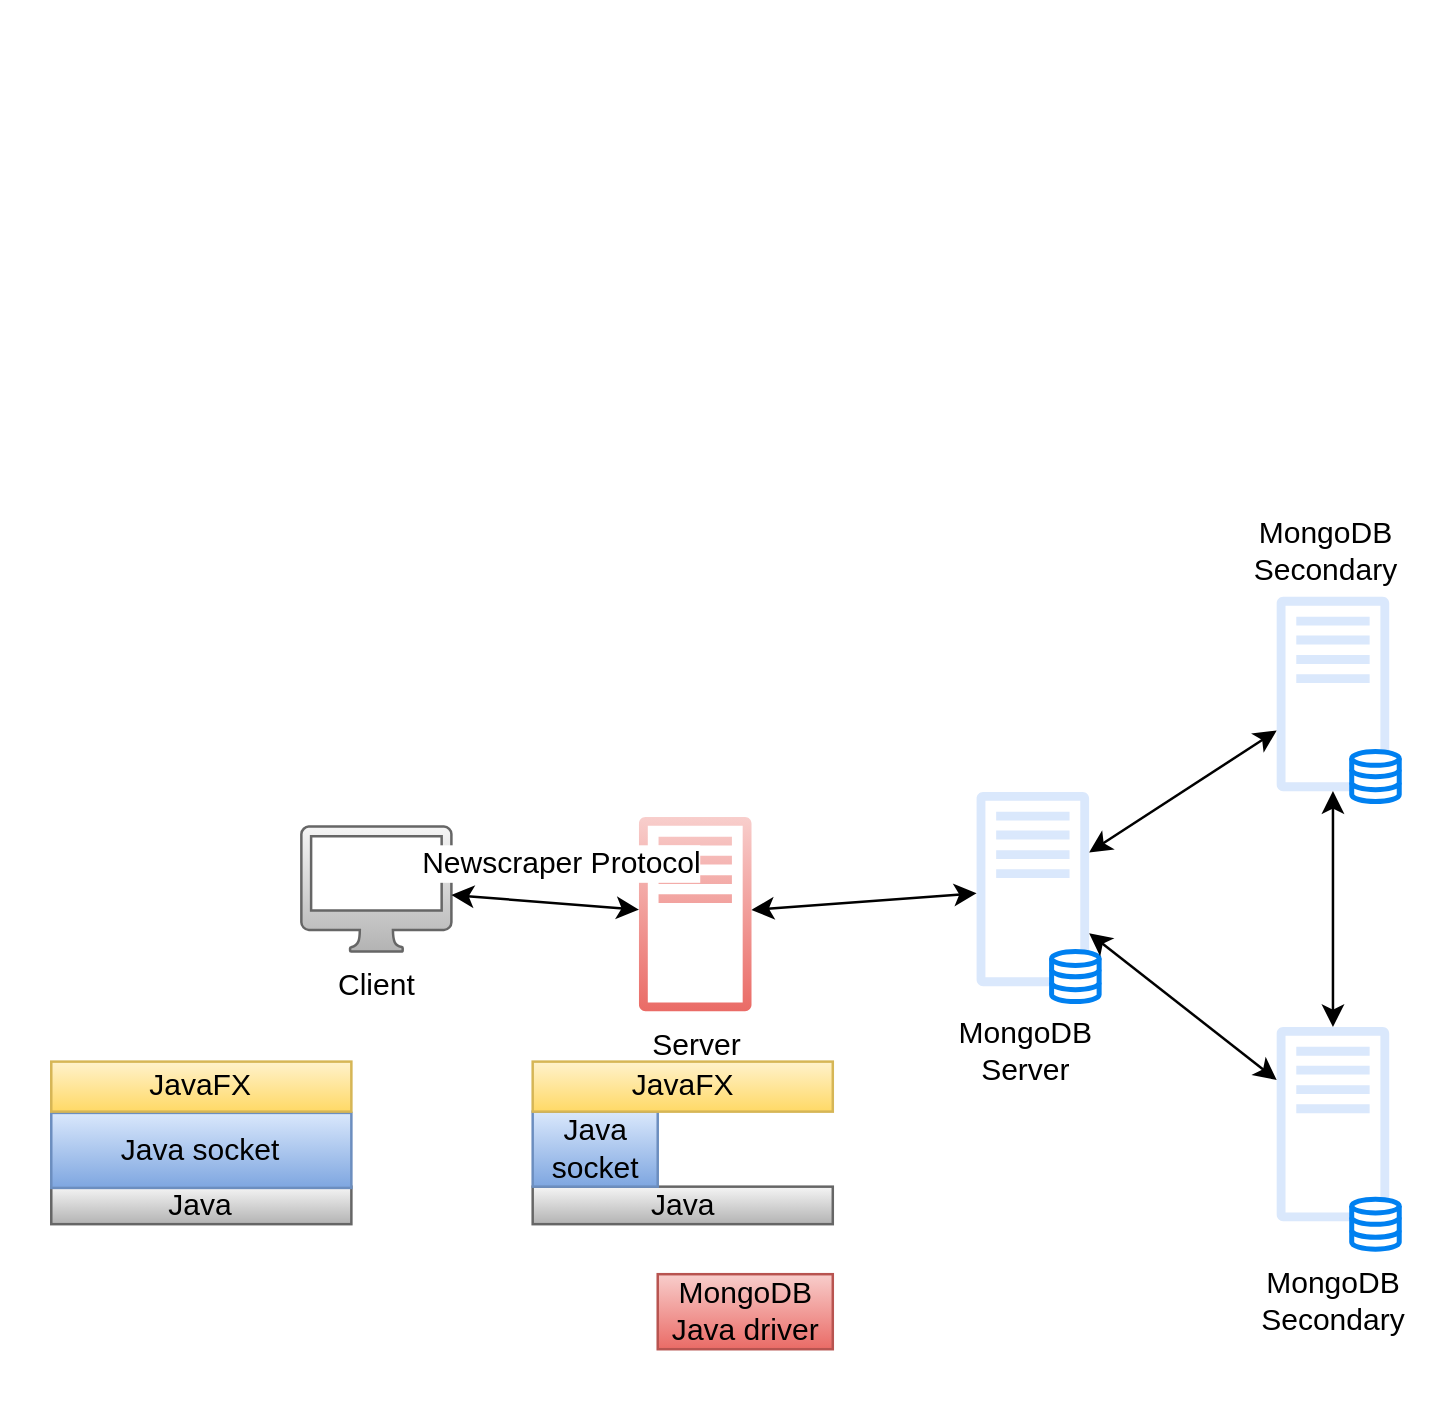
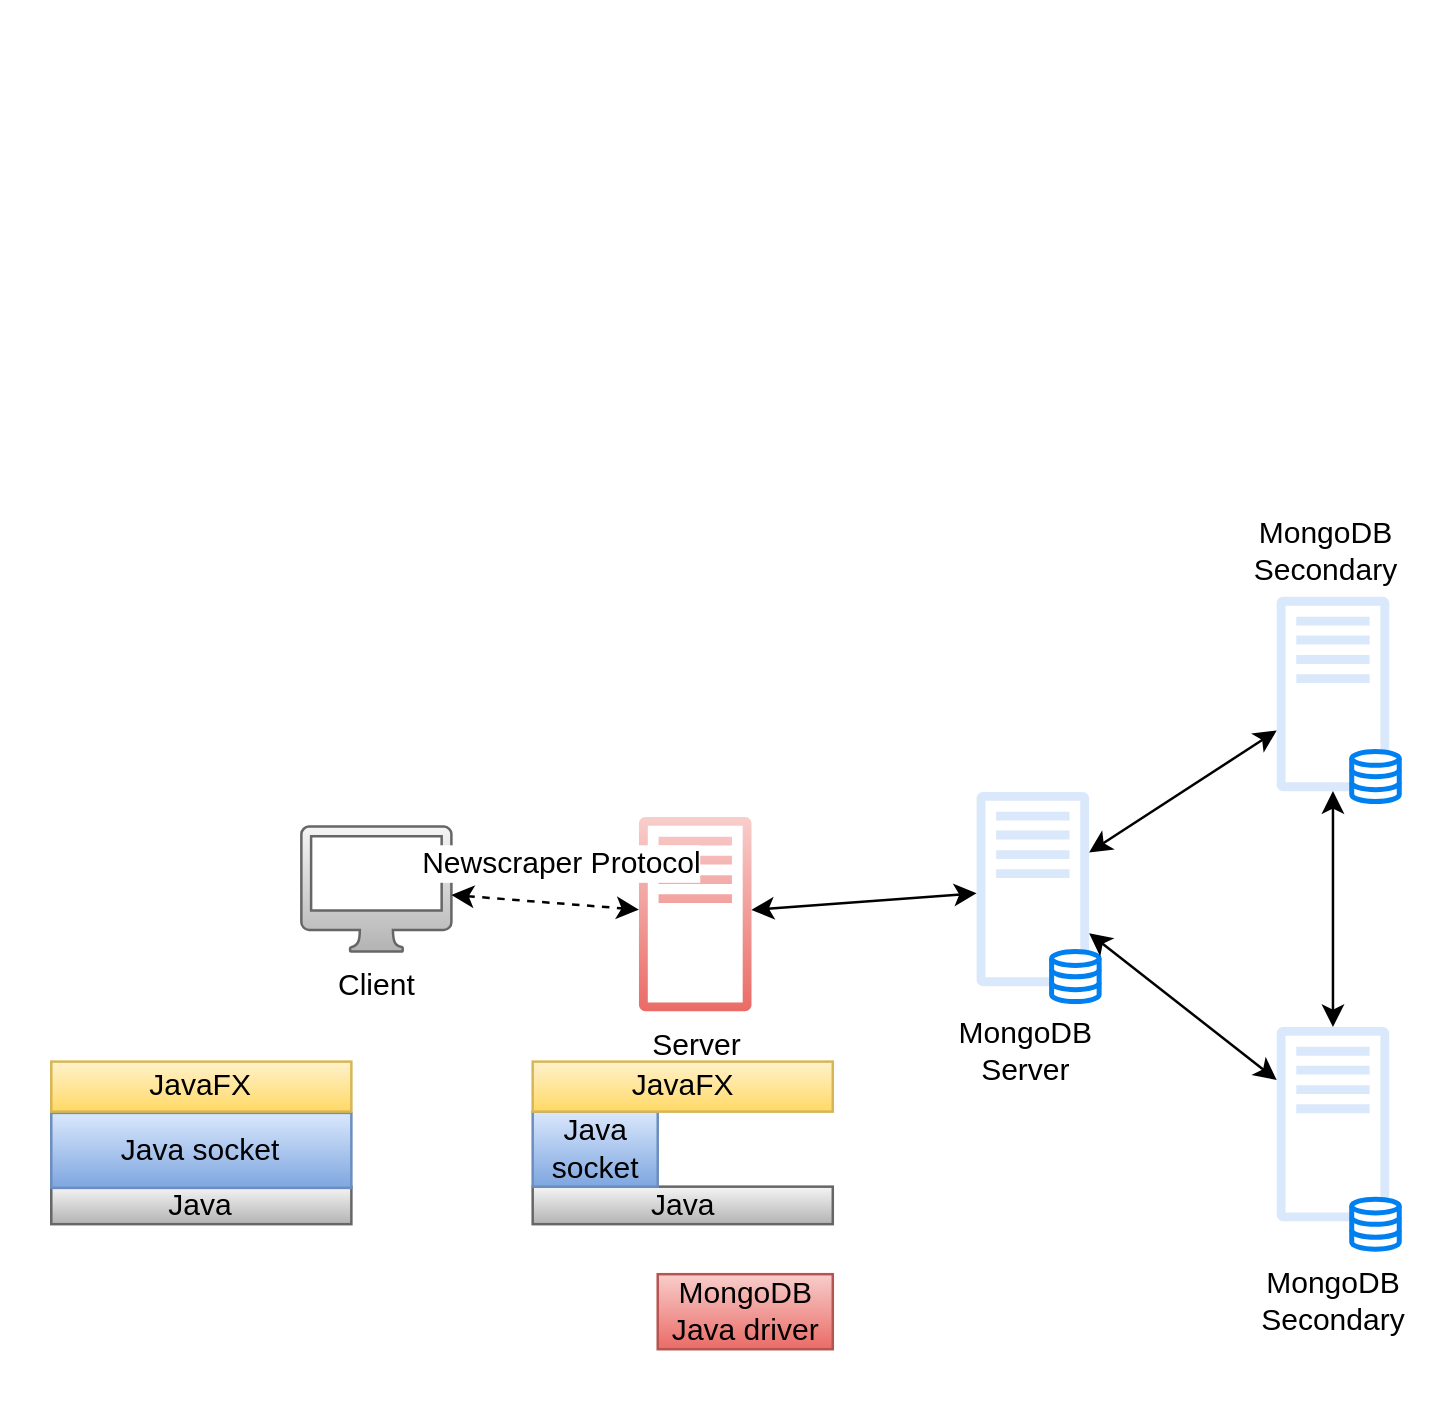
  <mxCell id="0" />
  <mxCell id="1" parent="0" />
  <mxCell id="2" value="&lt;h1&gt;&lt;br&gt;&lt;/h1&gt;" style="text;html=1;strokeColor=none;fillColor=none;spacing=5;spacingTop=-20;whiteSpace=wrap;overflow=hidden;rounded=0;" parent="1" vertex="1"><mxGeometry x="295" y="20" width="65" height="100" as="geometry" /></mxCell>
  <mxCell id="3" value="Client&lt;br&gt;" style="pointerEvents=1;shadow=0;dashed=0;html=1;strokeColor=#666666;fillColor=#f5f5f5;labelPosition=center;verticalLabelPosition=bottom;verticalAlign=top;outlineConnect=0;align=center;shape=mxgraph.office.devices.mac_client;gradientColor=#b3b3b3;" parent="1" vertex="1"><mxGeometry x="120" y="330" width="60" height="50" as="geometry" /></mxCell>
  <mxCell id="4" value="Server" style="outlineConnect=0;gradientColor=#ea6b66;fillColor=#f8cecc;strokeColor=#b85450;dashed=0;verticalLabelPosition=bottom;verticalAlign=top;align=center;html=1;fontSize=12;fontStyle=0;aspect=fixed;pointerEvents=1;shape=mxgraph.aws4.traditional_server;" parent="1" vertex="1"><mxGeometry x="255" y="326" width="45" height="78" as="geometry" /></mxCell>
- <mxCell id="5" value="" style="endArrow=classic;startArrow=classic;html=1;" parent="1" source="3" target="4" edge="1"><mxGeometry width="50" height="50" relative="1" as="geometry"><mxPoint x="120" y="350" as="sourcePoint" /><mxPoint x="220" y="355" as="targetPoint" /></mxGeometry></mxCell>
+ <mxCell id="5" value="" style="endArrow=classic;startArrow=classic;html=1;dashed=1;" parent="1" source="3" target="4" edge="1"><mxGeometry width="50" height="50" relative="1" as="geometry"><mxPoint x="120" y="350" as="sourcePoint" /><mxPoint x="220" y="355" as="targetPoint" /></mxGeometry></mxCell>
  <mxCell id="6" value="Newscraper Protocol" style="text;html=1;resizable=0;points=[];align=center;verticalAlign=middle;labelBackgroundColor=#ffffff;" parent="5" vertex="1" connectable="0"><mxGeometry x="-0.179" y="-1" relative="1" as="geometry"><mxPoint x="12.5" y="-16" as="offset" /></mxGeometry></mxCell>
  <mxCell id="7" value="Java" style="rounded=0;whiteSpace=wrap;html=1;gradientColor=#b3b3b3;fillColor=#f5f5f5;strokeColor=#666666;" parent="1" vertex="1"><mxGeometry x="212.5" y="474" width="120" height="15" as="geometry" /></mxCell>
  <mxCell id="8" value="Java socket" style="rounded=0;whiteSpace=wrap;html=1;fillColor=#dae8fc;strokeColor=#6c8ebf;gradientColor=#7ea6e0;" parent="1" vertex="1"><mxGeometry x="212.5" y="444" width="50" height="30" as="geometry" /></mxCell>
  <mxCell id="9" value="MongoDB Java driver" style="rounded=0;whiteSpace=wrap;html=1;gradientColor=#ea6b66;fillColor=#f8cecc;strokeColor=#b85450;" parent="1" vertex="1"><mxGeometry x="262.5" y="509" width="70" height="30" as="geometry" /></mxCell>
  <mxCell id="10" value="JavaFX" style="rounded=0;whiteSpace=wrap;html=1;gradientColor=#ffd966;fillColor=#fff2cc;strokeColor=#d6b656;" parent="1" vertex="1"><mxGeometry x="212.5" y="424" width="120" height="20" as="geometry" /></mxCell>
  <mxCell id="11" value="Java" style="rounded=0;whiteSpace=wrap;html=1;gradientColor=#b3b3b3;fillColor=#f5f5f5;strokeColor=#666666;" parent="1" vertex="1"><mxGeometry x="20" y="474" width="120" height="15" as="geometry" /></mxCell>
  <mxCell id="12" value="Java socket" style="rounded=0;whiteSpace=wrap;html=1;gradientColor=#7ea6e0;fillColor=#dae8fc;strokeColor=#6c8ebf;" parent="1" vertex="1"><mxGeometry x="20" y="444.5" width="120" height="30" as="geometry" /></mxCell>
  <mxCell id="13" value="JavaFX" style="rounded=0;whiteSpace=wrap;html=1;gradientColor=#ffd966;fillColor=#fff2cc;strokeColor=#d6b656;" parent="1" vertex="1"><mxGeometry x="20" y="424" width="120" height="20" as="geometry" /></mxCell>
  <mxCell id="14" value="" style="outlineConnect=0;fillColor=#dae8fc;strokeColor=#6c8ebf;dashed=0;verticalLabelPosition=bottom;verticalAlign=top;align=center;html=1;fontSize=12;fontStyle=0;aspect=fixed;pointerEvents=1;shape=mxgraph.aws4.traditional_server;" vertex="1" parent="1"><mxGeometry x="390" y="316" width="45" height="78" as="geometry" /></mxCell>
  <mxCell id="15" value="" style="outlineConnect=0;fillColor=#dae8fc;strokeColor=#6c8ebf;dashed=0;verticalLabelPosition=bottom;verticalAlign=top;align=center;html=1;fontSize=12;fontStyle=0;aspect=fixed;pointerEvents=1;shape=mxgraph.aws4.traditional_server;" vertex="1" parent="1"><mxGeometry x="510" y="410" width="45" height="78" as="geometry" /></mxCell>
  <mxCell id="16" value="" style="outlineConnect=0;fillColor=#dae8fc;strokeColor=#6c8ebf;dashed=0;verticalLabelPosition=bottom;verticalAlign=top;align=center;html=1;fontSize=12;fontStyle=0;aspect=fixed;pointerEvents=1;shape=mxgraph.aws4.traditional_server;" vertex="1" parent="1"><mxGeometry x="510" y="238" width="45" height="78" as="geometry" /></mxCell>
  <mxCell id="17" value="" style="html=1;verticalLabelPosition=bottom;align=center;labelBackgroundColor=#ffffff;verticalAlign=top;strokeWidth=2;strokeColor=#0080F0;shadow=0;dashed=0;shape=mxgraph.ios7.icons.data;" vertex="1" parent="1"><mxGeometry x="420" y="380" width="19" height="20" as="geometry" /></mxCell>
  <mxCell id="18" value="" style="html=1;verticalLabelPosition=bottom;align=center;labelBackgroundColor=#ffffff;verticalAlign=top;strokeWidth=2;strokeColor=#0080F0;shadow=0;dashed=0;shape=mxgraph.ios7.icons.data;" vertex="1" parent="1"><mxGeometry x="540" y="300" width="19" height="20" as="geometry" /></mxCell>
  <mxCell id="19" value="" style="html=1;verticalLabelPosition=bottom;align=center;labelBackgroundColor=#ffffff;verticalAlign=top;strokeWidth=2;strokeColor=#0080F0;shadow=0;dashed=0;shape=mxgraph.ios7.icons.data;" vertex="1" parent="1"><mxGeometry x="540" y="479" width="19" height="20" as="geometry" /></mxCell>
  <mxCell id="20" value="" style="endArrow=classic;startArrow=classic;html=1;" edge="1" parent="1" source="4" target="14"><mxGeometry width="50" height="50" relative="1" as="geometry"><mxPoint x="370" y="400" as="sourcePoint" /><mxPoint x="420" y="350" as="targetPoint" /></mxGeometry></mxCell>
  <mxCell id="21" value="" style="endArrow=classic;startArrow=classic;html=1;" edge="1" parent="1" source="14" target="16"><mxGeometry width="50" height="50" relative="1" as="geometry"><mxPoint x="505" y="415" as="sourcePoint" /><mxPoint x="555" y="365" as="targetPoint" /></mxGeometry></mxCell>
  <mxCell id="22" value="" style="endArrow=classic;startArrow=classic;html=1;" edge="1" parent="1" source="14" target="15"><mxGeometry width="50" height="50" relative="1" as="geometry"><mxPoint x="370" y="400" as="sourcePoint" /><mxPoint x="420" y="350" as="targetPoint" /></mxGeometry></mxCell>
  <mxCell id="23" value="&lt;div&gt;MongoDB&lt;/div&gt;&lt;div&gt;Server&lt;br&gt;&lt;/div&gt;" style="text;html=1;strokeColor=none;fillColor=none;align=center;verticalAlign=middle;whiteSpace=wrap;rounded=0;" vertex="1" parent="1"><mxGeometry x="390" y="410" width="40" height="20" as="geometry" /></mxCell>
  <mxCell id="24" value="&lt;div&gt;MongoDB&lt;/div&gt;&lt;div&gt;Secondary&lt;br&gt;&lt;/div&gt;" style="text;html=1;strokeColor=none;fillColor=none;align=center;verticalAlign=middle;whiteSpace=wrap;rounded=0;" vertex="1" parent="1"><mxGeometry x="510" y="210" width="40" height="20" as="geometry" /></mxCell>
  <mxCell id="25" value="&lt;div&gt;MongoDB&lt;/div&gt;&lt;div&gt;Secondary&lt;br&gt;&lt;/div&gt;" style="text;html=1;strokeColor=none;fillColor=none;align=center;verticalAlign=middle;whiteSpace=wrap;rounded=0;" vertex="1" parent="1"><mxGeometry x="512.5" y="510" width="40" height="20" as="geometry" /></mxCell>
  <mxCell id="26" value="" style="endArrow=classic;startArrow=classic;html=1;" edge="1" parent="1" source="15" target="16"><mxGeometry width="50" height="50" relative="1" as="geometry"><mxPoint x="552.5" y="410" as="sourcePoint" /><mxPoint x="602.5" y="360" as="targetPoint" /></mxGeometry></mxCell>
